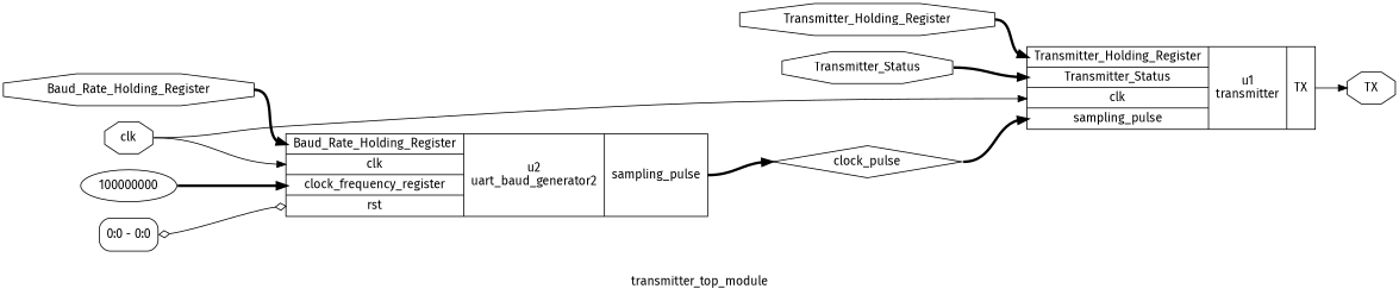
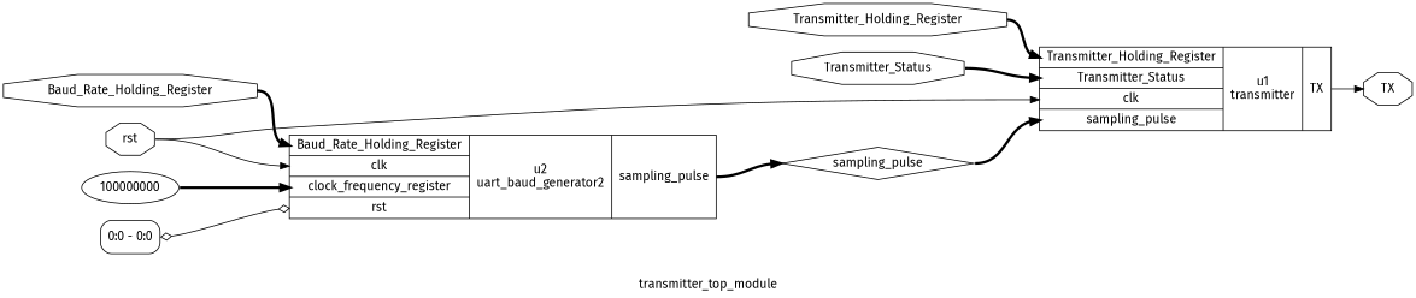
  digraph {
    fontname="Fira Sans"
    label=transmitter_top_module
    rankdir=LR
    remincross=true
    node [color=black fontcolor=black fontname="Fira Sans" shape=octagon]
    edge [color=black fontname="Fira Sans" headport=w style="setlinewidth(3)" tailport=e]
-   n1 [label=clock_pulse shape=diamond]
+   n1 [label=sampling_pulse shape=diamond]
    n2 [label="{{<p4> Transmitter_Holding_Register|<p3> Transmitter_Status|<p6> clk|<p1> sampling_pulse}|u1\ntransmitter|{<p2> TX}}" shape=record color="" fontcolor=""]
    n3 [label=TX]
    n4 [label=Transmitter_Status]
    n5 [label="<s0> 0:0 - 0:0 " shape=record style=rounded color="" fontcolor=""]
    n6 [label="{{<p5> Baud_Rate_Holding_Register|<p6> clk|<p7> clock_frequency_register|<p8> rst}|u2\nuart_baud_generator2|{<p1> sampling_pulse}}" shape=record color="" fontcolor=""]
    n7 [label=Transmitter_Holding_Register]
    n8 [label=Baud_Rate_Holding_Register]
-   n9 [label=clk]
+   n9 [label=rst]
    n10 [label=100000000 color="" fontcolor="" shape=""]
    n1 -> n2 [headport="p1:w"]
    n2 -> n3 [tailport="p2:e" style=""]
    n4 -> n2 [headport="p3:w"]
    n5 -> n6 [arrowhead=odiamond arrowtail=odiamond dir=both headport="p8:w" style=""]
    n6 -> n1 [tailport="p1:e"]
    n7 -> n2 [headport="p4:w"]
    n8 -> n6 [headport="p5:w"]
    n9 -> n2 [headport="p6:w" style=""]
    n9 -> n6 [headport="p6:w" style=""]
    n10 -> n6 [headport="p7:w"]
  }
